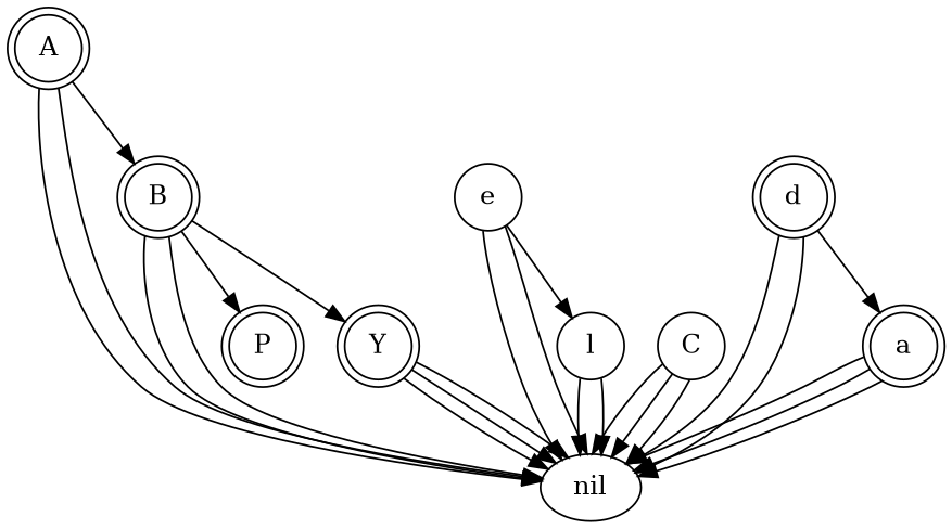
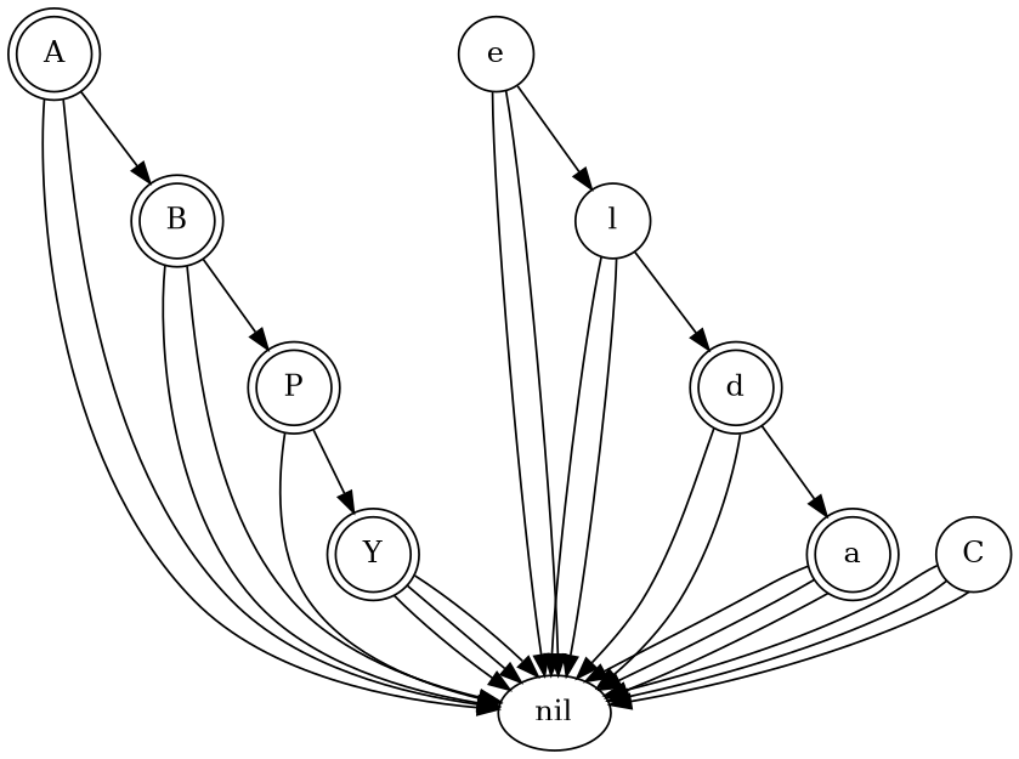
  digraph {
    node [shape=doublecircle]
    n1 [label=A]
    nil [shape=""]
    n3 [label=B]
    n4 [label=e shape=circle]
    n5 [label=l shape=circle]
    n6 [label=P]
    n7 [label=Y]
    n8 [label=C shape=circle]
    n9 [label=d]
    n10 [label=a]
    n1 -> nil
    n1 -> nil
    n1 -> n3
    n3 -> nil
    n3 -> nil
    n3 -> n6
    n4 -> nil
    n4 -> nil
    n4 -> n5
    n5 -> nil
    n5 -> nil
-   n3 -> n7
+   n5 -> n9
+   n6 -> nil
+   n6 -> n7
    n7 -> nil
    n7 -> nil
    n7 -> nil
    n8 -> nil
    n8 -> nil
    n8 -> nil
    n9 -> nil
    n9 -> nil
    n9 -> n10
    n10 -> nil
    n10 -> nil
    n10 -> nil
  }
